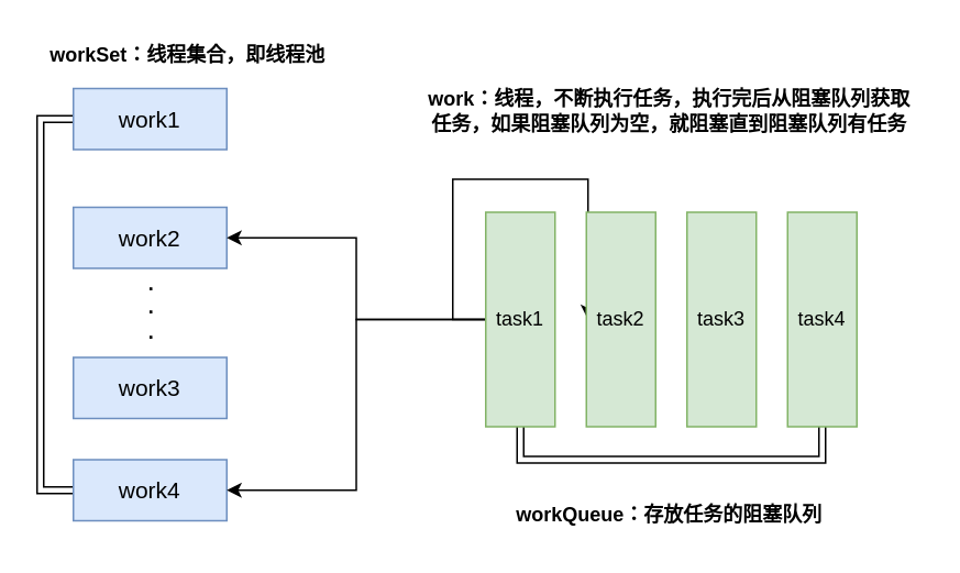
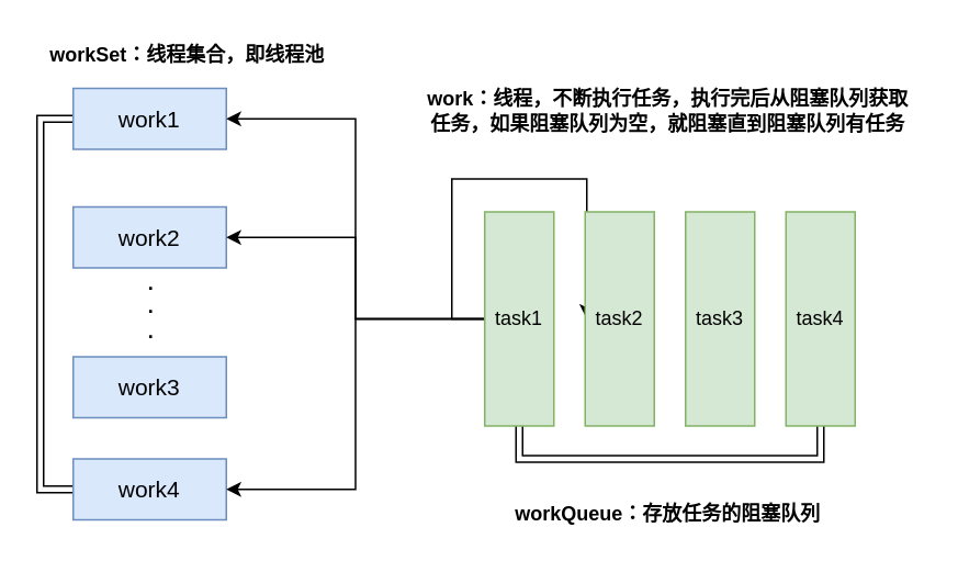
  <mxCell id="0" />
  <mxCell id="1" parent="0" />
  <mxCell id="2" value="" style="group" parent="1" vertex="1" connectable="0"><mxGeometry x="20" y="20" width="539.5" height="305" as="geometry" /></mxCell>
  <mxCell id="3" style="edgeStyle=orthogonalEdgeStyle;rounded=0;orthogonalLoop=1;jettySize=auto;html=1;exitX=0;exitY=0.5;exitDx=0;exitDy=0;entryX=0;entryY=0.5;entryDx=0;entryDy=0;shape=link;" parent="2" source="4" target="5" edge="1"><mxGeometry relative="1" as="geometry" /></mxCell>
  <mxCell id="4" value="&lt;font style=&quot;font-size: 14px;&quot;&gt;work1&lt;/font&gt;" style="rounded=0;whiteSpace=wrap;html=1;fillColor=#dae8fc;strokeColor=#6c8ebf;" parent="2" vertex="1"><mxGeometry x="24" y="33" width="93" height="37" as="geometry" /></mxCell>
  <mxCell id="5" value="&lt;font style=&quot;font-size: 14px;&quot;&gt;work4&lt;/font&gt;" style="rounded=0;whiteSpace=wrap;html=1;fillColor=#dae8fc;strokeColor=#6c8ebf;" parent="2" vertex="1"><mxGeometry x="24" y="258" width="93" height="37" as="geometry" /></mxCell>
  <mxCell id="6" value="&lt;font style=&quot;font-size: 14px;&quot;&gt;work3&lt;/font&gt;" style="rounded=0;whiteSpace=wrap;html=1;fillColor=#dae8fc;strokeColor=#6c8ebf;" parent="2" vertex="1"><mxGeometry x="24" y="196" width="93" height="37" as="geometry" /></mxCell>
  <mxCell id="7" value="&lt;font style=&quot;font-size: 14px;&quot;&gt;work2&lt;/font&gt;" style="rounded=0;whiteSpace=wrap;html=1;fillColor=#dae8fc;strokeColor=#6c8ebf;" parent="2" vertex="1"><mxGeometry x="24" y="105" width="93" height="37" as="geometry" /></mxCell>
  <mxCell id="8" value="&lt;b&gt;.&lt;/b&gt;&lt;div&gt;&lt;b&gt;.&lt;/b&gt;&lt;/div&gt;&lt;div&gt;&lt;b&gt;.&lt;/b&gt;&lt;/div&gt;&lt;div&gt;&lt;br&gt;&lt;/div&gt;" style="text;html=1;align=center;verticalAlign=middle;resizable=0;points=[];autosize=1;strokeColor=none;fillColor=none;" parent="2" vertex="1"><mxGeometry x="60" y="138" width="21" height="70" as="geometry" /></mxCell>
+ <mxCell id="9" style="edgeStyle=orthogonalEdgeStyle;rounded=0;orthogonalLoop=1;jettySize=auto;html=1;exitX=0;exitY=0.5;exitDx=0;exitDy=0;entryX=1;entryY=0.5;entryDx=0;entryDy=0;" parent="2" source="14" target="4" edge="1"><mxGeometry relative="1" as="geometry" /></mxCell>
  <mxCell id="10" style="edgeStyle=orthogonalEdgeStyle;rounded=0;orthogonalLoop=1;jettySize=auto;html=1;exitX=0;exitY=0.5;exitDx=0;exitDy=0;entryX=1;entryY=0.5;entryDx=0;entryDy=0;" parent="2" source="14" target="7" edge="1"><mxGeometry relative="1" as="geometry" /></mxCell>
  <mxCell id="11" style="edgeStyle=orthogonalEdgeStyle;rounded=0;orthogonalLoop=1;jettySize=auto;html=1;exitX=0;exitY=0.5;exitDx=0;exitDy=0;" parent="2" source="14" target="16" edge="1"><mxGeometry relative="1" as="geometry" /></mxCell>
  <mxCell id="12" style="edgeStyle=orthogonalEdgeStyle;rounded=0;orthogonalLoop=1;jettySize=auto;html=1;exitX=0;exitY=0.5;exitDx=0;exitDy=0;entryX=1;entryY=0.5;entryDx=0;entryDy=0;" parent="2" source="14" target="5" edge="1"><mxGeometry relative="1" as="geometry" /></mxCell>
  <mxCell id="13" style="edgeStyle=orthogonalEdgeStyle;rounded=0;orthogonalLoop=1;jettySize=auto;html=1;exitX=0.5;exitY=1;exitDx=0;exitDy=0;entryX=0.5;entryY=1;entryDx=0;entryDy=0;startArrow=none;startFill=0;shape=link;" parent="2" source="14" target="17" edge="1"><mxGeometry relative="1" as="geometry" /></mxCell>
  <mxCell id="14" value="task1" style="rounded=0;whiteSpace=wrap;html=1;fillColor=#d5e8d4;strokeColor=#82b366;" parent="2" vertex="1"><mxGeometry x="274" y="108" width="42" height="130" as="geometry" /></mxCell>
  <mxCell id="15" value="task3" style="rounded=0;whiteSpace=wrap;html=1;fillColor=#d5e8d4;strokeColor=#82b366;" parent="2" vertex="1"><mxGeometry x="396" y="108" width="42" height="130" as="geometry" /></mxCell>
  <mxCell id="16" value="task2" style="rounded=0;whiteSpace=wrap;html=1;fillColor=#d5e8d4;strokeColor=#82b366;" parent="2" vertex="1"><mxGeometry x="335" y="108" width="42" height="130" as="geometry" /></mxCell>
  <mxCell id="17" value="task4" style="rounded=0;whiteSpace=wrap;html=1;fillColor=#d5e8d4;strokeColor=#82b366;" parent="2" vertex="1"><mxGeometry x="457" y="108" width="42" height="130" as="geometry" /></mxCell>
  <mxCell id="18" value="&lt;b&gt;workQueue：存放任务的阻塞队列&lt;/b&gt;" style="text;html=1;align=center;verticalAlign=middle;resizable=0;points=[];autosize=1;strokeColor=none;fillColor=none;" parent="2" vertex="1"><mxGeometry x="283" y="279" width="203" height="26" as="geometry" /></mxCell>
  <mxCell id="19" value="&lt;b&gt;workSet：线程集合，即线程池&lt;/b&gt;" style="text;html=1;align=center;verticalAlign=middle;resizable=0;points=[];autosize=1;strokeColor=none;fillColor=none;" parent="2" vertex="1"><mxGeometry width="185" height="26" as="geometry" /></mxCell>
  <mxCell id="20" value="&lt;b&gt;work：线程，不断执行任务，执行完后从阻塞队列&lt;/b&gt;&lt;b style=&quot;background-color: transparent; color: light-dark(rgb(0, 0, 0), rgb(255, 255, 255));&quot;&gt;获取&lt;/b&gt;&lt;div&gt;&lt;b style=&quot;background-color: transparent; color: light-dark(rgb(0, 0, 0), rgb(255, 255, 255));&quot;&gt;任务，&lt;/b&gt;&lt;b style=&quot;background-color: transparent; color: light-dark(rgb(0, 0, 0), rgb(255, 255, 255));&quot;&gt;如果阻塞队列为空，就阻塞直到阻塞队列有任务&lt;/b&gt;&lt;/div&gt;" style="text;html=1;align=center;verticalAlign=middle;resizable=0;points=[];autosize=1;strokeColor=none;fillColor=none;" parent="2" vertex="1"><mxGeometry x="229.5" y="26" width="310" height="41" as="geometry" /></mxCell>
